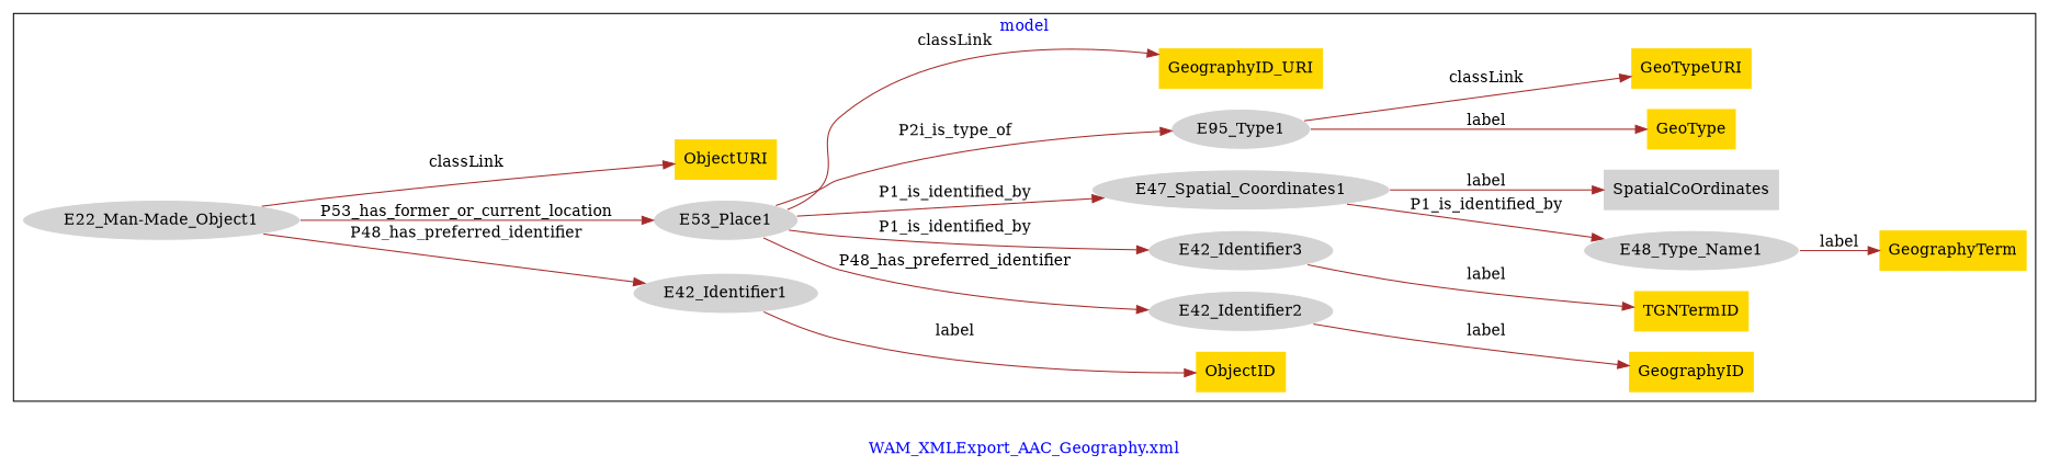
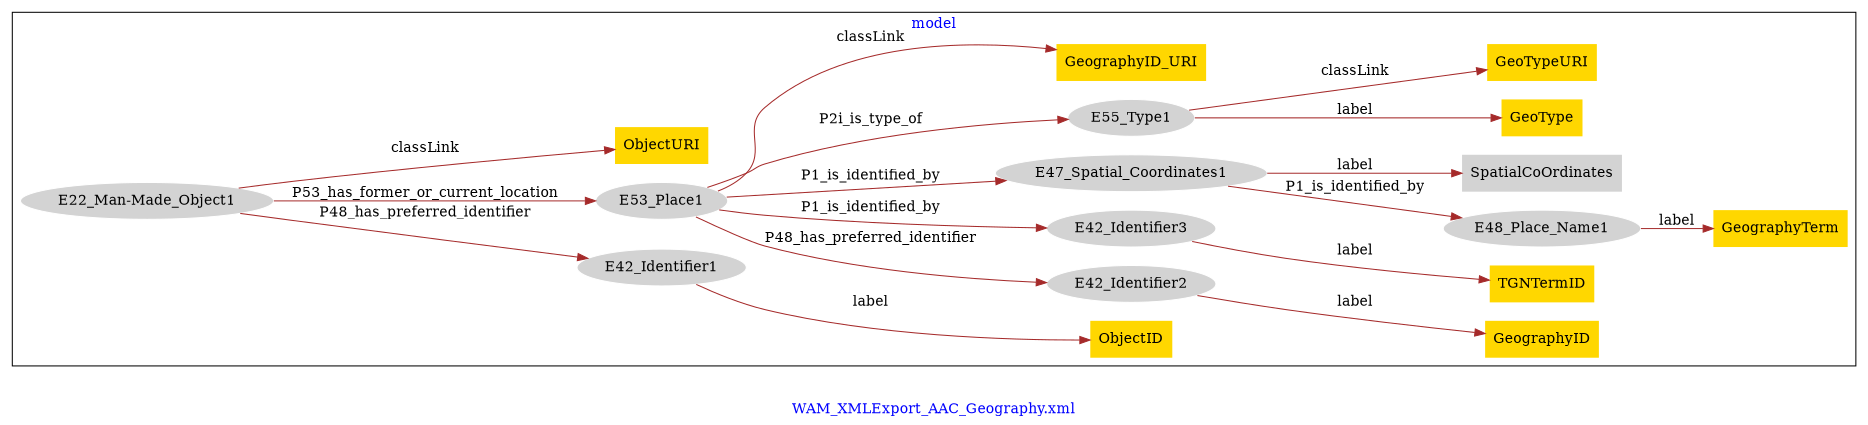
  digraph {
    fontcolor=blue
    label="WAM_XMLExport_AAC_Geography.xml"
    rankdir=LR
    remincross=true
    node [fillcolor=lightgray style=filled shape=plaintext]
    edge [color=brown fontcolor=black]
    n1 [color=white label="E22_Man-Made_Object1" shape=""]
    n2 [color=white label=E42_Identifier1 shape=""]
    n3 [color=white label=E53_Place1 shape=""]
    n4 [color=white label=E42_Identifier2 shape=""]
    n5 [color=white label=E42_Identifier3 shape=""]
    n6 [color=white label=E47_Spatial_Coordinates1 shape=""]
-   n7 [color=white label=E48_Type_Name1 shape=""]
-   n8 [color=white label=E95_Type1 shape=""]
+   n7 [color=white label=E48_Place_Name1 shape=""]
+   n8 [color=white label=E55_Type1 shape=""]
    n9 [fillcolor=gold label=TGNTermID]
    n10 [fillcolor=gold label=ObjectID]
    n11 [fillcolor=gold label=ObjectURI]
    n12 [fillcolor=gold label=GeoType]
    n13 [fillcolor=gold label=GeoTypeURI]
    n14 [label=SpatialCoOrdinates]
    n15 [fillcolor=gold label=GeographyID]
    n16 [fillcolor=gold label=GeographyID_URI]
    n17 [fillcolor=gold label=GeographyTerm]
    subgraph cluster_1 {
      label=model
      n1
      n2
      n3
      n4
      n5
      n6
      n7
      n8
      n9
      n10
      n11
      n12
      n13
      n14
      n15
      n16
      n17
    }
    n1 -> n2 [label=P48_has_preferred_identifier]
    n1 -> n3 [label=P53_has_former_or_current_location]
    n1 -> n11 [label=classLink]
    n2 -> n10 [label=label]
    n3 -> n4 [label=P48_has_preferred_identifier]
    n3 -> n5 [label=P1_is_identified_by]
    n3 -> n6 [label=P1_is_identified_by]
    n3 -> n8 [label=P2i_is_type_of]
    n3 -> n16 [label=classLink]
    n4 -> n15 [label=label]
    n5 -> n9 [label=label]
    n6 -> n7 [label=P1_is_identified_by]
    n6 -> n14 [label=label]
    n7 -> n17 [label=label]
    n8 -> n12 [label=label]
    n8 -> n13 [label=classLink]
  }
